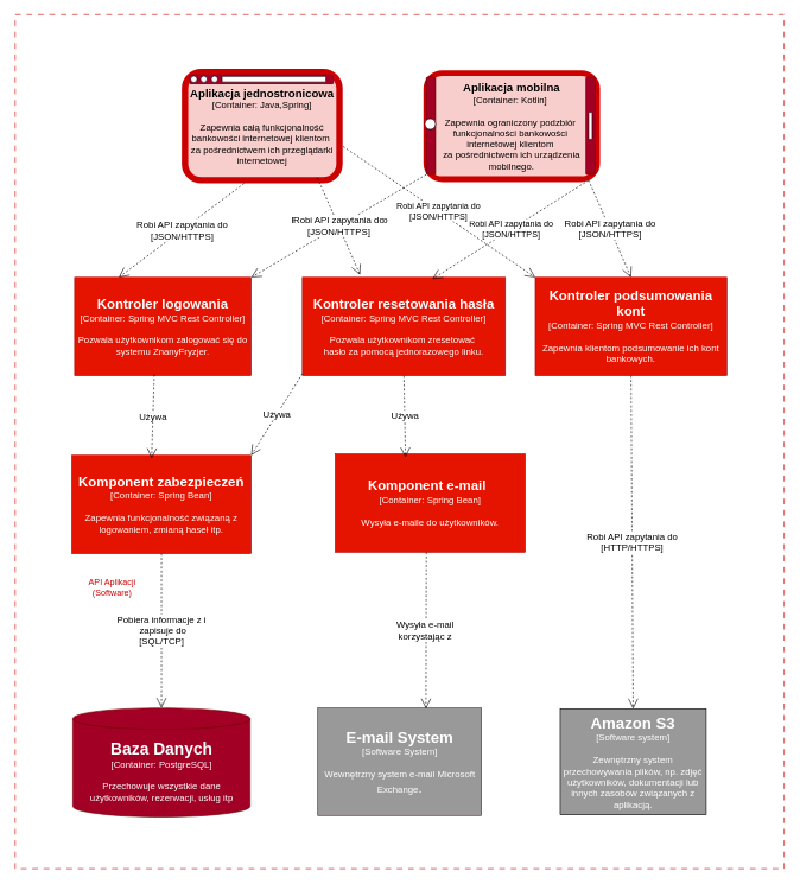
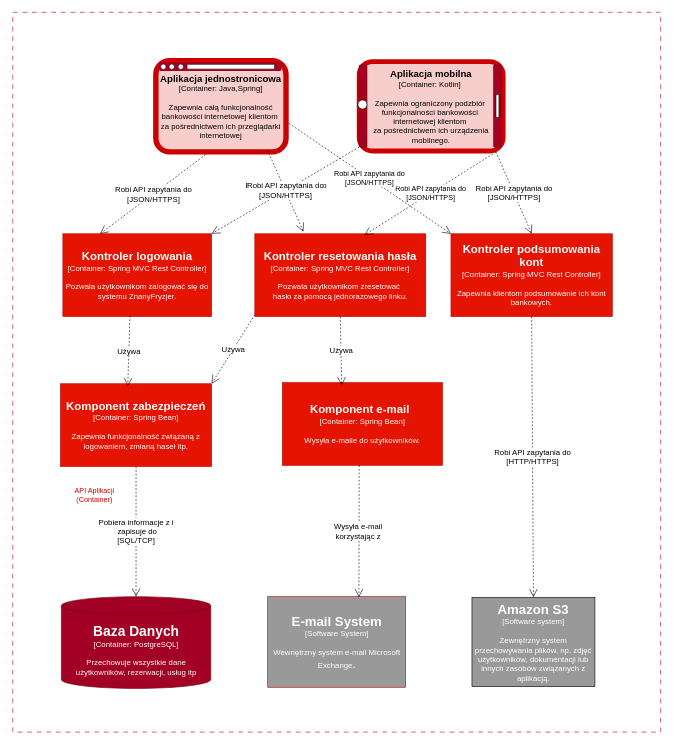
  <mxCell id="0" />
  <mxCell id="1" parent="0" />
  <mxCell id="2" value="" style="rounded=0;whiteSpace=wrap;html=1;dashed=1;dashPattern=8 8;strokeColor=#CC0000;" parent="1" vertex="1"><mxGeometry x="20.5" width="1080" height="1200" as="geometry" y="20" /></mxCell>
  <mxCell id="3" value="&lt;span style=&quot;font-size: medium;&quot;&gt;&lt;b&gt;Aplikacja jednostronicowa&lt;/b&gt;&lt;/span&gt;&lt;div&gt;&lt;span style=&quot;&quot;&gt;&lt;font style=&quot;font-size: 13px;&quot;&gt;[Container: Java,Spring]&lt;/font&gt;&lt;/span&gt;&lt;/div&gt;&lt;div&gt;&lt;span style=&quot;&quot;&gt;&lt;font style=&quot;font-size: 13px;&quot;&gt;&lt;br&gt;&lt;/font&gt;&lt;/span&gt;&lt;/div&gt;&lt;div&gt;&lt;span style=&quot;&quot;&gt;&lt;font style=&quot;font-size: 13px;&quot;&gt;Zapewnia całą funkcjonalność bankowości internetowej klientom&amp;nbsp;&lt;/font&gt;&lt;/span&gt;&lt;/div&gt;&lt;div&gt;&lt;span style=&quot;&quot;&gt;&lt;font style=&quot;font-size: 13px;&quot;&gt;za pośrednictwem ich przeglądarki internetowej&lt;/font&gt;&lt;/span&gt;&lt;span style=&quot;text-align: start;&quot;&gt;&lt;font style=&quot;font-size: 13px;&quot;&gt;&lt;br&gt;&lt;/font&gt;&lt;/span&gt;&lt;/div&gt;" style="rounded=1;whiteSpace=wrap;html=1;fillColor=#f8cecc;strokeColor=#CC0000;strokeWidth=9;" parent="1" vertex="1"><mxGeometry x="259" y="100.75" width="217" height="152" as="geometry" /></mxCell>
  <mxCell id="4" value="&lt;b&gt;&lt;span style=&quot;font-size: medium;&quot;&gt;Aplikacja mobilna&lt;/span&gt;&lt;br style=&quot;&quot; data-end=&quot;20&quot; data-start=&quot;17&quot;&gt;&lt;/b&gt;&lt;span style=&quot;&quot;&gt;&lt;font style=&quot;font-size: 13px;&quot;&gt;[Container: Kotlin]&amp;nbsp;&lt;/font&gt;&lt;/span&gt;&lt;div&gt;&lt;font style=&quot;font-size: 13px;&quot;&gt;&lt;br&gt;&lt;/font&gt;&lt;div&gt;&lt;span style=&quot;&quot;&gt;&lt;font style=&quot;font-size: 13px;&quot;&gt;Zapewnia ograniczony podzbiór&amp;nbsp;&lt;/font&gt;&lt;/span&gt;&lt;/div&gt;&lt;div&gt;&lt;span style=&quot;&quot;&gt;&lt;font style=&quot;font-size: 13px;&quot;&gt;funkcjonalności bankowości&amp;nbsp;&lt;/font&gt;&lt;/span&gt;&lt;/div&gt;&lt;div&gt;&lt;span style=&quot;&quot;&gt;&lt;font style=&quot;font-size: 13px;&quot;&gt;internetowej&amp;nbsp;&lt;/font&gt;&lt;/span&gt;&lt;span style=&quot;font-size: 13px;&quot;&gt;klientom&amp;nbsp;&lt;/span&gt;&lt;/div&gt;&lt;div&gt;&lt;span style=&quot;font-size: 13px;&quot;&gt;za pośrednictwem ich urządzenia mobilnego&lt;/span&gt;&lt;span style=&quot;font-size: 13px;&quot;&gt;.&lt;/span&gt;&lt;/div&gt;&lt;/div&gt;" style="rounded=1;whiteSpace=wrap;html=1;fillColor=#f8cecc;strokeColor=#CC0000;strokeWidth=8;align=center;" parent="1" vertex="1"><mxGeometry x="598" y="102.25" width="240" height="149" as="geometry" /></mxCell>
  <mxCell id="5" value="" style="rounded=1;whiteSpace=wrap;html=1;fillColor=#a20025;strokeColor=none;fontColor=#ffffff;" parent="1" vertex="1"><mxGeometry x="265" y="103.75" width="203" height="14" as="geometry" /></mxCell>
  <mxCell id="6" value="" style="ellipse;whiteSpace=wrap;html=1;aspect=fixed;" parent="1" vertex="1"><mxGeometry x="296" y="106.25" width="9" height="9" as="geometry" /></mxCell>
  <mxCell id="7" value="" style="ellipse;whiteSpace=wrap;html=1;aspect=fixed;" parent="1" vertex="1"><mxGeometry x="281" y="106.25" width="9" height="9" as="geometry" /></mxCell>
  <mxCell id="8" value="" style="ellipse;whiteSpace=wrap;html=1;aspect=fixed;" parent="1" vertex="1"><mxGeometry x="267" y="106.25" width="9" height="9" as="geometry" /></mxCell>
  <mxCell id="9" value="" style="rounded=1;whiteSpace=wrap;html=1;" parent="1" vertex="1"><mxGeometry x="311" y="106.75" width="146" height="8" as="geometry" /></mxCell>
  <mxCell id="10" value="" style="rounded=1;whiteSpace=wrap;html=1;strokeColor=#6F0000;fillColor=#a20025;fontColor=#ffffff;" parent="1" vertex="1"><mxGeometry x="598" y="107.75" width="13" height="137" as="geometry" /></mxCell>
  <mxCell id="11" value="" style="ellipse;whiteSpace=wrap;html=1;aspect=fixed;" parent="1" vertex="1"><mxGeometry x="596" y="166.25" width="15" height="15" as="geometry" /></mxCell>
  <mxCell id="12" value="" style="rounded=1;whiteSpace=wrap;html=1;strokeColor=#6F0000;fillColor=#a20025;fontColor=#ffffff;" parent="1" vertex="1"><mxGeometry x="822" y="107.75" width="13" height="137" as="geometry" /></mxCell>
  <mxCell id="13" value="" style="rounded=1;whiteSpace=wrap;html=1;" parent="1" vertex="1"><mxGeometry x="826" y="157.25" width="5" height="38" as="geometry" /></mxCell>
  <mxCell id="14" value="&lt;font&gt;&lt;strong style=&quot;text-align: start;&quot; data-is-only-node=&quot;&quot; data-end=&quot;23&quot; data-start=&quot;0&quot;&gt;&lt;font style=&quot;font-size: 19px;&quot;&gt;Kontroler logowania&lt;/font&gt;&lt;/strong&gt;&lt;br style=&quot;text-align: start;&quot; data-end=&quot;26&quot; data-start=&quot;23&quot;&gt;&lt;span style=&quot;font-size: 13px; text-align: start;&quot; data-end=&quot;69&quot; data-start=&quot;26&quot;&gt;[Container: Spring MVC Rest Controller]&lt;/span&gt;&lt;/font&gt;&lt;div&gt;&lt;font&gt;&lt;font size=&quot;2&quot;&gt;&lt;br style=&quot;text-align: start;&quot; data-end=&quot;72&quot; data-start=&quot;69&quot;&gt;&lt;/font&gt;&lt;span style=&quot;font-size: 13px; text-align: start;&quot;&gt;Pozwala użytkownikom zalogować się do systemu ZnanyFryzjer.&lt;/span&gt;&lt;/font&gt;&lt;/div&gt;" style="rounded=0;whiteSpace=wrap;html=1;fillColor=#e51400;strokeColor=#B20000;fontColor=#ffffff;" parent="1" vertex="1"><mxGeometry x="104" y="389.25" width="248" height="138" as="geometry" /></mxCell>
  <mxCell id="15" value="&lt;font style=&quot;color: rgb(255, 255, 255);&quot;&gt;&lt;strong style=&quot;text-align: start; caret-color: rgb(0, 0, 0);&quot; data-is-only-node=&quot;&quot; data-end=&quot;31&quot; data-start=&quot;0&quot;&gt;&lt;font style=&quot;font-size: 19px;&quot;&gt;Kontroler resetowania hasła&lt;/font&gt;&lt;/strong&gt;&lt;br style=&quot;text-align: start; caret-color: rgb(0, 0, 0);&quot; data-end=&quot;34&quot; data-start=&quot;31&quot;&gt;&lt;span style=&quot;text-align: start; caret-color: rgb(0, 0, 0);&quot; data-end=&quot;77&quot; data-start=&quot;34&quot;&gt;[&lt;font style=&quot;font-size: 13px;&quot;&gt;Container: Spring MVC Rest Controller]&lt;/font&gt;&lt;/span&gt;&lt;/font&gt;&lt;div&gt;&lt;font style=&quot;color: rgb(255, 255, 255); font-size: 13px;&quot;&gt;&lt;b&gt;&lt;br style=&quot;text-align: start; caret-color: rgb(0, 0, 0);&quot; data-end=&quot;80&quot; data-start=&quot;77&quot;&gt;&lt;/b&gt;&lt;span style=&quot;text-align: start; caret-color: rgb(0, 0, 0);&quot;&gt;Pozwala użytkownikom zresetować&amp;nbsp;&lt;/span&gt;&lt;/font&gt;&lt;div&gt;&lt;font style=&quot;color: rgb(255, 255, 255); font-size: 13px;&quot;&gt;&lt;span style=&quot;text-align: start; caret-color: rgb(0, 0, 0);&quot;&gt;hasło za pomocą jednorazowego linku.&lt;/span&gt;&lt;/font&gt;&lt;/div&gt;&lt;/div&gt;" style="rounded=0;whiteSpace=wrap;html=1;fillColor=#e51400;fontColor=#ffffff;strokeColor=#B20000;" parent="1" vertex="1"><mxGeometry x="424" y="389.25" width="285" height="138" as="geometry" /></mxCell>
  <mxCell id="16" value="&lt;span style=&quot;color: rgb(255, 255, 255);&quot;&gt;&lt;font style=&quot;font-size: 19px;&quot;&gt;&lt;strong style=&quot;text-align: start; caret-color: rgb(0, 0, 0);&quot; data-is-only-node=&quot;&quot; data-end=&quot;31&quot; data-start=&quot;0&quot;&gt;Kontroler podsumowania kont&lt;/strong&gt;&lt;br style=&quot;text-align: start; caret-color: rgb(0, 0, 0);&quot; data-end=&quot;34&quot; data-start=&quot;31&quot;&gt;&lt;/font&gt;&lt;span style=&quot;text-align: start; caret-color: rgb(0, 0, 0);&quot; data-end=&quot;77&quot; data-start=&quot;34&quot;&gt;&lt;font style=&quot;font-size: 13px;&quot;&gt;[Container: Spring MVC Rest Controller]&lt;/font&gt;&lt;/span&gt;&lt;/span&gt;&lt;div&gt;&lt;span style=&quot;color: rgb(255, 255, 255);&quot;&gt;&lt;font style=&quot;font-size: 13px;&quot;&gt;&lt;br style=&quot;text-align: start; caret-color: rgb(0, 0, 0);&quot; data-end=&quot;80&quot; data-start=&quot;77&quot;&gt;&lt;span style=&quot;text-align: start; caret-color: rgb(0, 0, 0);&quot;&gt;Zapewnia klientom podsumowanie ich kont bankowych.&lt;/span&gt;&lt;/font&gt;&lt;/span&gt;&lt;/div&gt;" style="rounded=0;whiteSpace=wrap;html=1;fillColor=#e51400;fontColor=#ffffff;strokeColor=#B20000;" parent="1" vertex="1"><mxGeometry x="751" y="389.25" width="269" height="138" as="geometry" /></mxCell>
  <mxCell id="17" value="&lt;span style=&quot;color: rgb(255, 255, 255);&quot;&gt;&lt;strong style=&quot;text-align: start; caret-color: rgb(0, 0, 0);&quot; data-is-only-node=&quot;&quot; data-end=&quot;26&quot; data-start=&quot;0&quot;&gt;&lt;font style=&quot;font-size: 19px;&quot;&gt;Komponent zabezpieczeń&lt;/font&gt;&lt;/strong&gt;&lt;br style=&quot;text-align: start; caret-color: rgb(0, 0, 0);&quot; data-end=&quot;29&quot; data-start=&quot;26&quot;&gt;&lt;span style=&quot;text-align: start; caret-color: rgb(0, 0, 0);&quot; data-end=&quot;57&quot; data-start=&quot;29&quot;&gt;&lt;font style=&quot;font-size: 13px;&quot;&gt;[Container: Spring Bean]&lt;/font&gt;&lt;/span&gt;&lt;/span&gt;&lt;div&gt;&lt;span style=&quot;color: rgb(255, 255, 255);&quot;&gt;&lt;font style=&quot;font-size: 13px;&quot;&gt;&lt;br style=&quot;text-align: start; caret-color: rgb(0, 0, 0);&quot; data-end=&quot;60&quot; data-start=&quot;57&quot;&gt;&lt;span style=&quot;text-align: start; caret-color: rgb(0, 0, 0);&quot;&gt;Zapewnia funkcjonalność związaną z logowaniem, zmianą haseł itp.&lt;/span&gt;&lt;/font&gt;&lt;/span&gt;&lt;/div&gt;" style="rounded=0;whiteSpace=wrap;html=1;fillColor=#e51400;fontColor=#ffffff;strokeColor=#B20000;" parent="1" vertex="1"><mxGeometry x="100" y="639.25" width="252" height="138" as="geometry" /></mxCell>
  <mxCell id="18" value="&lt;div&gt;&lt;b&gt;&lt;font style=&quot;font-size: 19px;&quot;&gt;Komponent e-mail &lt;/font&gt;&lt;/b&gt;&amp;nbsp;&lt;/div&gt;&lt;div&gt;&lt;font style=&quot;font-size: 13px;&quot;&gt;[Container: Spring Bean]&lt;/font&gt;&lt;/div&gt;&lt;div&gt;&lt;font style=&quot;font-size: 13px;&quot;&gt;&lt;br&gt;&lt;/font&gt;&lt;/div&gt;&lt;div&gt;&lt;font style=&quot;font-size: 13px;&quot;&gt;Wysyła e-maile do użytkowników.&lt;/font&gt;&lt;/div&gt;" style="rounded=0;whiteSpace=wrap;html=1;fillColor=#e51400;fontColor=#ffffff;strokeColor=#B20000;" parent="1" vertex="1"><mxGeometry x="470" y="637.25" width="267" height="138" as="geometry" /></mxCell>
  <mxCell id="19" value="&lt;font style=&quot;font-size: 22px;&quot;&gt;&lt;b style=&quot;color: rgb(255, 255, 255);&quot;&gt;Amazon S3&lt;/b&gt;&lt;/font&gt;&lt;div&gt;&lt;font style=&quot;font-size: 13px; color: rgb(255, 255, 255);&quot;&gt;[Software system]&lt;/font&gt;&lt;/div&gt;&lt;div&gt;&lt;font style=&quot;font-size: 13px; color: rgb(255, 255, 255);&quot;&gt;&lt;br&gt;&lt;/font&gt;&lt;/div&gt;&lt;div&gt;&lt;font&gt;&lt;span style=&quot;text-align: start; color: rgb(255, 255, 255);&quot;&gt;&lt;font style=&quot;font-size: 13px;&quot;&gt;Zewnętrzny system przechowywania plików, np. zdjęć użytkowników, dokumentacji lub innych zasobów związanych z aplikacją.&lt;/font&gt;&lt;/span&gt;&lt;br&gt;&lt;/font&gt;&lt;/div&gt;" style="rounded=0;whiteSpace=wrap;html=1;fillColor=#999999;" parent="1" vertex="1"><mxGeometry x="786" y="995.25" width="205" height="149" as="geometry" /></mxCell>
  <mxCell id="20" value="&lt;font style=&quot;font-size: 23px;&quot;&gt;&lt;b&gt;Baza Danych&lt;/b&gt;&lt;/font&gt;&lt;div&gt;&lt;font style=&quot;font-size: 13px;&quot;&gt;[Container: PostgreSQL]&lt;/font&gt;&lt;/div&gt;&lt;div&gt;&lt;font style=&quot;font-size: 13px;&quot;&gt;&lt;br&gt;&lt;/font&gt;&lt;/div&gt;&lt;div&gt;&lt;font&gt;&lt;span style=&quot;text-align: start;&quot;&gt;&lt;font style=&quot;font-size: 13px;&quot;&gt;Przechowuje wszystkie dane użytkowników, rezerwacji, usług itp&lt;/font&gt;&lt;/span&gt;&lt;br&gt;&lt;/font&gt;&lt;/div&gt;" style="shape=cylinder3;whiteSpace=wrap;html=1;boundedLbl=1;backgroundOutline=1;size=15;fillColor=#a20025;fontColor=#ffffff;strokeColor=#6F0000;" parent="1" vertex="1"><mxGeometry x="101.5" y="994.25" width="249" height="153" as="geometry" /></mxCell>
  <mxCell id="21" value="&lt;font style=&quot;font-size: 22px;&quot;&gt;&lt;b&gt;E-mail System&lt;/b&gt;&lt;/font&gt;&lt;div&gt;&lt;font style=&quot;font-size: 13px;&quot;&gt;[Software System]&lt;/font&gt;&lt;/div&gt;&lt;div&gt;&lt;font style=&quot;font-size: 13px;&quot;&gt;&lt;br&gt;&lt;/font&gt;&lt;/div&gt;&lt;div&gt;&lt;font&gt;&lt;font style=&quot;font-size: 13px;&quot;&gt;Wewnętrzny system e-mail Microsoft Exchange&lt;/font&gt;&lt;font style=&quot;font-size: 19px;&quot;&gt;.&lt;/font&gt;&lt;br&gt;&lt;/font&gt;&lt;/div&gt;" style="rounded=0;whiteSpace=wrap;html=1;fillColor=#999999;fontColor=#ffffff;strokeColor=#B20000;" parent="1" vertex="1"><mxGeometry x="445.5" y="994.25" width="230" height="151" as="geometry" /></mxCell>
  <mxCell id="22" value="&lt;font style=&quot;font-size: 13px;&quot;&gt;Robi API zapytania do&lt;/font&gt;&lt;div&gt;&lt;font style=&quot;font-size: 13px;&quot;&gt;[HTTP/HTTPS]&lt;/font&gt;&lt;/div&gt;" style="endArrow=open;endSize=12;dashed=1;html=1;rounded=0;entryX=0.5;entryY=0;entryDx=0;entryDy=0;exitX=0.5;exitY=1;exitDx=0;exitDy=0;" parent="1" source="16" target="19" edge="1"><mxGeometry x="0.001" width="160" relative="1" as="geometry"><mxPoint x="904" y="838.25" as="sourcePoint" /><mxPoint x="1327" y="852.25" as="targetPoint" /><mxPoint as="offset" /></mxGeometry></mxCell>
  <mxCell id="23" value="&lt;font style=&quot;font-size: 13px;&quot;&gt;Robi API zapytania do&lt;/font&gt;&lt;div&gt;&lt;font style=&quot;font-size: 13px;&quot;&gt;[JSON/HTTPS]&lt;/font&gt;&lt;/div&gt;" style="endArrow=open;endSize=12;dashed=1;html=1;rounded=0;entryX=0.5;entryY=0;entryDx=0;entryDy=0;" parent="1" target="16" edge="1"><mxGeometry x="-0.005" width="160" relative="1" as="geometry"><mxPoint x="826" y="252.75" as="sourcePoint" /><mxPoint x="960" y="484.75" as="targetPoint" /><mxPoint as="offset" /></mxGeometry></mxCell>
  <mxCell id="24" value="&lt;font style=&quot;font-size: 13px;&quot;&gt;Robię API zapytania do&lt;/font&gt;&lt;div&gt;&lt;font style=&quot;font-size: 13px;&quot;&gt;[JSON/HTTPS]&lt;/font&gt;&lt;/div&gt;" style="endArrow=open;endSize=12;dashed=1;html=1;rounded=0;entryX=1;entryY=0;entryDx=0;entryDy=0;" parent="1" target="14" edge="1"><mxGeometry x="-0.005" width="160" relative="1" as="geometry"><mxPoint x="598" y="244.75" as="sourcePoint" /><mxPoint x="658" y="381.25" as="targetPoint" /><mxPoint as="offset" /></mxGeometry></mxCell>
  <mxCell id="25" value="&lt;font style=&quot;font-size: 12px;&quot;&gt;Robi API zapytania do&lt;/font&gt;&lt;div&gt;&lt;font style=&quot;font-size: 12px;&quot;&gt;[JSON/HTTPS]&lt;/font&gt;&lt;/div&gt;" style="endArrow=open;endSize=12;dashed=1;html=1;rounded=0;entryX=0.64;entryY=0.017;entryDx=0;entryDy=0;entryPerimeter=0;" parent="1" target="15" edge="1"><mxGeometry x="-0.004" width="160" relative="1" as="geometry"><mxPoint x="826" y="252.75" as="sourcePoint" /><mxPoint x="580" y="397.25" as="targetPoint" /><mxPoint as="offset" /></mxGeometry></mxCell>
  <mxCell id="26" value="&lt;font style=&quot;font-size: 13px;&quot;&gt;Robi API zapytania do&lt;/font&gt;&lt;div&gt;&lt;font style=&quot;font-size: 13px;&quot;&gt;[JSON/HTTPS]&lt;/font&gt;&lt;/div&gt;" style="endArrow=open;endSize=12;dashed=1;html=1;rounded=0;entryX=0.25;entryY=0;entryDx=0;entryDy=0;" parent="1" target="14" edge="1"><mxGeometry x="-0.005" width="160" relative="1" as="geometry"><mxPoint x="342" y="257.25" as="sourcePoint" /><mxPoint x="158" y="367.25" as="targetPoint" /><mxPoint as="offset" /></mxGeometry></mxCell>
  <mxCell id="27" value="&lt;font style=&quot;font-size: 13px;&quot;&gt;Robi API zapytania do&lt;/font&gt;&lt;div&gt;&lt;font style=&quot;font-size: 13px;&quot;&gt;[JSON/HTTPS]&lt;/font&gt;&lt;/div&gt;" style="endArrow=open;endSize=12;dashed=1;html=1;rounded=0;entryX=0.5;entryY=0;entryDx=0;entryDy=0;" parent="1" edge="1"><mxGeometry x="-0.005" width="160" relative="1" as="geometry"><mxPoint x="445" y="249.25" as="sourcePoint" /><mxPoint x="505" y="385.75" as="targetPoint" /><mxPoint as="offset" /></mxGeometry></mxCell>
  <mxCell id="28" value="&lt;font style=&quot;font-size: 12px;&quot;&gt;Robi API zapytania do&lt;/font&gt;&lt;div&gt;&lt;font style=&quot;font-size: 12px;&quot;&gt;[JSON/HTTPS]&lt;/font&gt;&lt;/div&gt;" style="endArrow=open;endSize=12;dashed=1;html=1;rounded=0;entryX=0;entryY=0;entryDx=0;entryDy=0;" parent="1" target="16" edge="1"><mxGeometry x="-0.006" width="160" relative="1" as="geometry"><mxPoint x="481" y="205.25" as="sourcePoint" /><mxPoint x="541" y="341.75" as="targetPoint" /><mxPoint as="offset" /></mxGeometry></mxCell>
  <mxCell id="29" value="&lt;font style=&quot;font-size: 13px;&quot;&gt;Używa&lt;/font&gt;" style="endArrow=open;endSize=12;dashed=1;html=1;rounded=0;entryX=0.445;entryY=0.03;entryDx=0;entryDy=0;entryPerimeter=0;exitX=0.451;exitY=0.989;exitDx=0;exitDy=0;exitPerimeter=0;" parent="1" source="14" target="17" edge="1"><mxGeometry width="160" relative="1" as="geometry"><mxPoint x="214" y="537.25" as="sourcePoint" /><mxPoint x="374" y="537.25" as="targetPoint" /></mxGeometry></mxCell>
  <mxCell id="30" value="&lt;font size=&quot;2&quot;&gt;Używa&lt;/font&gt;" style="endArrow=open;endSize=12;dashed=1;html=1;rounded=0;entryX=0.37;entryY=0.036;entryDx=0;entryDy=0;entryPerimeter=0;exitX=0.5;exitY=1;exitDx=0;exitDy=0;" parent="1" source="15" target="18" edge="1"><mxGeometry width="160" relative="1" as="geometry"><mxPoint x="602" y="521.25" as="sourcePoint" /><mxPoint x="598" y="639.25" as="targetPoint" /></mxGeometry></mxCell>
  <mxCell id="31" value="&lt;font style=&quot;font-size: 13px;&quot;&gt;Używa&lt;/font&gt;" style="endArrow=open;endSize=12;dashed=1;html=1;rounded=0;entryX=1;entryY=0;entryDx=0;entryDy=0;exitX=0.5;exitY=1;exitDx=0;exitDy=0;" parent="1" target="17" edge="1"><mxGeometry width="160" relative="1" as="geometry"><mxPoint x="424" y="524.25" as="sourcePoint" /><mxPoint x="426" y="639.25" as="targetPoint" /></mxGeometry></mxCell>
  <mxCell id="32" value="&lt;font style=&quot;font-size: 13px;&quot;&gt;Pobiera informacje z i&lt;/font&gt;&lt;div&gt;&lt;font style=&quot;font-size: 13px;&quot;&gt;&amp;nbsp;zapisuje do&lt;/font&gt;&lt;/div&gt;&lt;div&gt;&lt;font style=&quot;font-size: 13px;&quot;&gt;[SQL/TCP]&lt;/font&gt;&lt;/div&gt;" style="endArrow=open;endSize=12;dashed=1;html=1;rounded=0;entryX=0.5;entryY=0;entryDx=0;entryDy=0;entryPerimeter=0;exitX=0.5;exitY=1;exitDx=0;exitDy=0;" parent="1" source="17" target="20" edge="1"><mxGeometry x="0.0" width="160" relative="1" as="geometry"><mxPoint x="713" y="821.25" as="sourcePoint" /><mxPoint x="305" y="811.25" as="targetPoint" /><mxPoint as="offset" /></mxGeometry></mxCell>
  <mxCell id="33" value="&lt;font style=&quot;font-size: 13px;&quot;&gt;Wysyła e-mail&amp;nbsp;&lt;/font&gt;&lt;div&gt;&lt;font style=&quot;font-size: 13px;&quot;&gt;korzystając z&amp;nbsp;&lt;/font&gt;&lt;/div&gt;" style="endArrow=open;endSize=12;dashed=1;html=1;rounded=0;entryX=0.661;entryY=0.006;entryDx=0;entryDy=0;entryPerimeter=0;" parent="1" target="21" edge="1"><mxGeometry x="-0.004" width="160" relative="1" as="geometry"><mxPoint x="598" y="775.25" as="sourcePoint" /><mxPoint x="933" y="536.25" as="targetPoint" /><mxPoint as="offset" /></mxGeometry></mxCell>
- <mxCell id="34" value="&lt;div&gt;&lt;span style=&quot;color: rgb(204, 0, 0);&quot;&gt;API Aplikacji&lt;/span&gt;&lt;/div&gt;&lt;div&gt;&lt;span style=&quot;color: rgb(204, 0, 0);&quot;&gt;(Software)&lt;/span&gt;&lt;/div&gt;" style="rounded=0;whiteSpace=wrap;html=1;fillColor=none;strokeColor=none;" parent="1" vertex="1"><mxGeometry x="110" y="810.25" width="94" height="29" as="geometry" /></mxCell>
+ <mxCell id="34" value="&lt;div&gt;&lt;span style=&quot;color: rgb(204, 0, 0);&quot;&gt;API Aplikacji&lt;/span&gt;&lt;/div&gt;&lt;div&gt;&lt;span style=&quot;color: rgb(204, 0, 0);&quot;&gt;(Container)&lt;/span&gt;&lt;/div&gt;" style="rounded=0;whiteSpace=wrap;html=1;fillColor=none;strokeColor=none;" parent="1" vertex="1"><mxGeometry x="110" y="810.25" width="94" height="29" as="geometry" /></mxCell>
